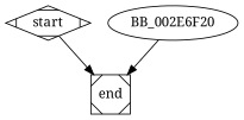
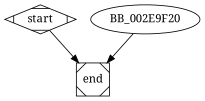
  digraph {
    fontname="Noto Serif"
    node [fontname="Noto Serif"]
    edge [fontname="Noto Serif"]
    start [shape=Mdiamond]
    end [shape=Msquare]
-   BB_002E6F20
+   BB_002E6F20 [label=BB_002E9F20]
    start -> end
    BB_002E6F20 -> end
  }
